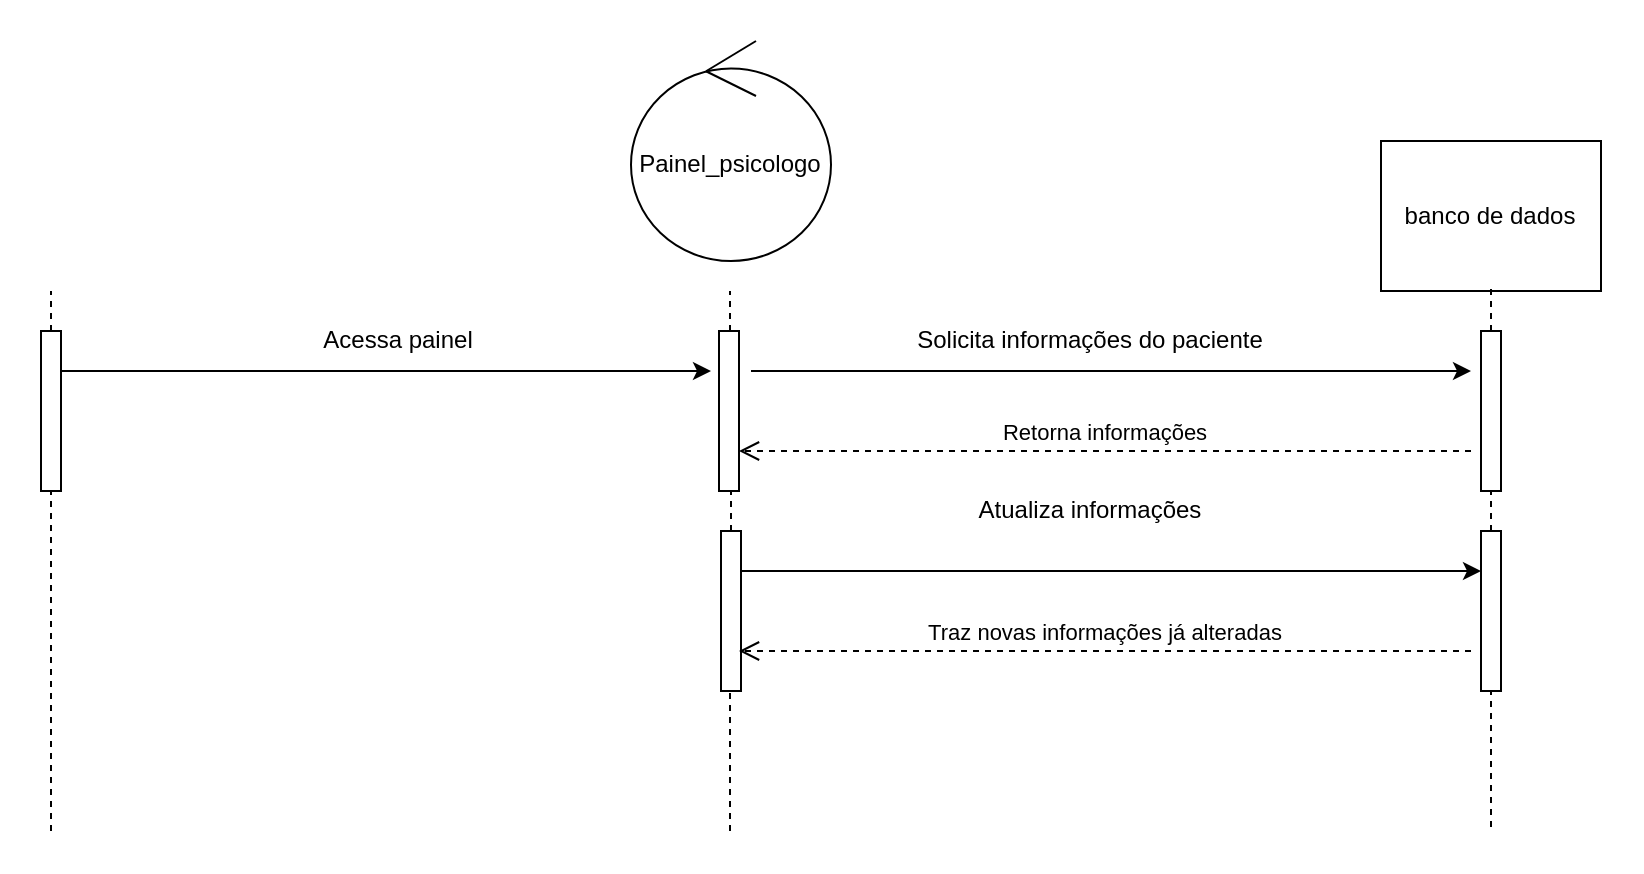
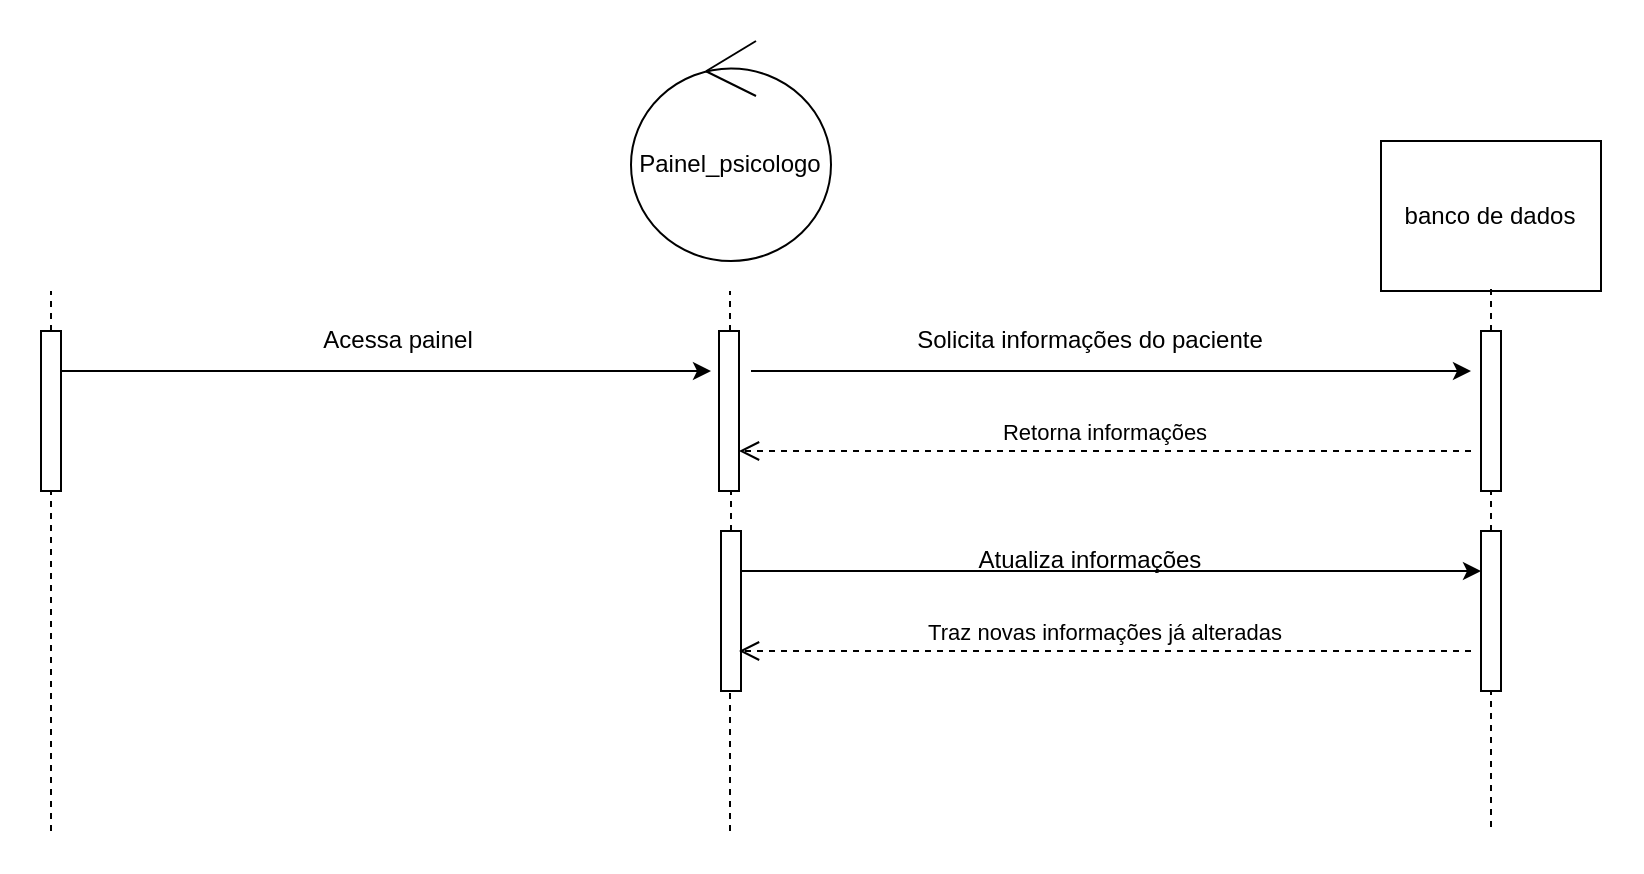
  <mxCell id="0" />
  <mxCell id="1" parent="0" />
  <mxCell id="2" value="" style="endArrow=none;dashed=1;html=1;rounded=0;" edge="1" parent="1" source="8"><mxGeometry width="50" height="50" relative="1" as="geometry"><mxPoint x="25" y="415" as="sourcePoint" /><mxPoint x="25" y="145" as="targetPoint" /></mxGeometry></mxCell>
  <mxCell id="3" value="Painel_psicologo" style="ellipse;shape=umlControl;whiteSpace=wrap;html=1;" vertex="1" parent="1"><mxGeometry x="315" y="20" width="100" height="110" as="geometry" /></mxCell>
  <mxCell id="4" value="banco de dados" style="html=1;whiteSpace=wrap;" vertex="1" parent="1"><mxGeometry x="690" y="70" width="110" height="75" as="geometry" /></mxCell>
  <mxCell id="5" value="" style="endArrow=none;dashed=1;html=1;rounded=0;" edge="1" parent="1" source="10"><mxGeometry width="50" height="50" relative="1" as="geometry"><mxPoint x="364.5" y="415" as="sourcePoint" /><mxPoint x="364.5" y="145" as="targetPoint" /></mxGeometry></mxCell>
  <mxCell id="6" value="" style="endArrow=none;dashed=1;html=1;rounded=0;" edge="1" parent="1" source="12"><mxGeometry width="50" height="50" relative="1" as="geometry"><mxPoint x="745" y="413" as="sourcePoint" /><mxPoint x="745" y="143" as="targetPoint" /></mxGeometry></mxCell>
  <mxCell id="7" value="" style="endArrow=none;dashed=1;html=1;rounded=0;" edge="1" parent="1" target="8"><mxGeometry width="50" height="50" relative="1" as="geometry"><mxPoint x="25" y="415" as="sourcePoint" /><mxPoint x="25" y="145" as="targetPoint" /></mxGeometry></mxCell>
  <mxCell id="8" value="" style="html=1;points=[[0,0,0,0,5],[0,1,0,0,-5],[1,0,0,0,5],[1,1,0,0,-5]];perimeter=orthogonalPerimeter;outlineConnect=0;targetShapes=umlLifeline;portConstraint=eastwest;newEdgeStyle={&quot;curved&quot;:0,&quot;rounded&quot;:0};" vertex="1" parent="1"><mxGeometry x="20" y="165" width="10" height="80" as="geometry" /></mxCell>
  <mxCell id="9" value="" style="endArrow=none;dashed=1;html=1;rounded=0;" edge="1" parent="1" source="19" target="10"><mxGeometry width="50" height="50" relative="1" as="geometry"><mxPoint x="364.5" y="415" as="sourcePoint" /><mxPoint x="364.5" y="145" as="targetPoint" /></mxGeometry></mxCell>
  <mxCell id="10" value="" style="html=1;points=[[0,0,0,0,5],[0,1,0,0,-5],[1,0,0,0,5],[1,1,0,0,-5]];perimeter=orthogonalPerimeter;outlineConnect=0;targetShapes=umlLifeline;portConstraint=eastwest;newEdgeStyle={&quot;curved&quot;:0,&quot;rounded&quot;:0};" vertex="1" parent="1"><mxGeometry x="359" y="165" width="10" height="80" as="geometry" /></mxCell>
  <mxCell id="11" value="" style="endArrow=none;dashed=1;html=1;rounded=0;" edge="1" parent="1" source="21" target="12"><mxGeometry width="50" height="50" relative="1" as="geometry"><mxPoint x="745" y="413" as="sourcePoint" /><mxPoint x="745" y="143" as="targetPoint" /></mxGeometry></mxCell>
  <mxCell id="12" value="" style="html=1;points=[[0,0,0,0,5],[0,1,0,0,-5],[1,0,0,0,5],[1,1,0,0,-5]];perimeter=orthogonalPerimeter;outlineConnect=0;targetShapes=umlLifeline;portConstraint=eastwest;newEdgeStyle={&quot;curved&quot;:0,&quot;rounded&quot;:0};" vertex="1" parent="1"><mxGeometry x="740" y="165" width="10" height="80" as="geometry" /></mxCell>
  <mxCell id="13" value="" style="endArrow=classic;html=1;rounded=0;" edge="1" parent="1" source="8"><mxGeometry width="50" height="50" relative="1" as="geometry"><mxPoint x="275" y="265" as="sourcePoint" /><mxPoint x="355" y="185" as="targetPoint" /></mxGeometry></mxCell>
  <mxCell id="14" value="" style="endArrow=classic;html=1;rounded=0;" edge="1" parent="1"><mxGeometry width="50" height="50" relative="1" as="geometry"><mxPoint x="375" y="185" as="sourcePoint" /><mxPoint x="735" y="185" as="targetPoint" /></mxGeometry></mxCell>
  <mxCell id="15" value="Acessa painel" style="text;html=1;align=center;verticalAlign=middle;whiteSpace=wrap;rounded=0;" vertex="1" parent="1"><mxGeometry x="118.5" y="155" width="160" height="30" as="geometry" /></mxCell>
  <mxCell id="16" value="Solicita informações do paciente" style="text;html=1;align=center;verticalAlign=middle;whiteSpace=wrap;rounded=0;" vertex="1" parent="1"><mxGeometry x="415" y="155" width="260" height="30" as="geometry" /></mxCell>
  <mxCell id="17" value="Retorna informações" style="html=1;verticalAlign=bottom;endArrow=open;dashed=1;endSize=8;curved=0;rounded=0;" edge="1" parent="1"><mxGeometry relative="1" as="geometry"><mxPoint x="369" y="225" as="targetPoint" /><mxPoint x="735" y="225" as="sourcePoint" /></mxGeometry></mxCell>
  <mxCell id="18" value="" style="endArrow=none;dashed=1;html=1;rounded=0;" edge="1" parent="1" target="19"><mxGeometry width="50" height="50" relative="1" as="geometry"><mxPoint x="364.5" y="415" as="sourcePoint" /><mxPoint x="365" y="245" as="targetPoint" /></mxGeometry></mxCell>
  <mxCell id="19" value="" style="html=1;points=[[0,0,0,0,5],[0,1,0,0,-5],[1,0,0,0,5],[1,1,0,0,-5]];perimeter=orthogonalPerimeter;outlineConnect=0;targetShapes=umlLifeline;portConstraint=eastwest;newEdgeStyle={&quot;curved&quot;:0,&quot;rounded&quot;:0};" vertex="1" parent="1"><mxGeometry x="360" y="265" width="10" height="80" as="geometry" /></mxCell>
  <mxCell id="20" value="" style="endArrow=none;dashed=1;html=1;rounded=0;" edge="1" parent="1" target="21"><mxGeometry width="50" height="50" relative="1" as="geometry"><mxPoint x="745" y="413" as="sourcePoint" /><mxPoint x="745" y="245" as="targetPoint" /></mxGeometry></mxCell>
  <mxCell id="21" value="" style="html=1;points=[[0,0,0,0,5],[0,1,0,0,-5],[1,0,0,0,5],[1,1,0,0,-5]];perimeter=orthogonalPerimeter;outlineConnect=0;targetShapes=umlLifeline;portConstraint=eastwest;newEdgeStyle={&quot;curved&quot;:0,&quot;rounded&quot;:0};" vertex="1" parent="1"><mxGeometry x="740" y="265" width="10" height="80" as="geometry" /></mxCell>
  <mxCell id="22" value="" style="endArrow=classic;html=1;rounded=0;" edge="1" parent="1" target="21"><mxGeometry width="50" height="50" relative="1" as="geometry"><mxPoint x="370" y="285" as="sourcePoint" /><mxPoint x="695" y="285" as="targetPoint" /></mxGeometry></mxCell>
- <mxCell id="23" value="Atualiza informações" style="text;html=1;align=center;verticalAlign=middle;whiteSpace=wrap;rounded=0;" vertex="1" parent="1"><mxGeometry x="450" y="240" width="190" height="30" as="geometry" /></mxCell>
+ <mxCell id="23" value="Atualiza informações" style="text;html=1;align=center;verticalAlign=middle;whiteSpace=wrap;rounded=0;" vertex="1" parent="1"><mxGeometry x="450" y="265" width="190" height="30" as="geometry" /></mxCell>
  <mxCell id="24" value="Traz novas informações já alteradas" style="html=1;verticalAlign=bottom;endArrow=open;dashed=1;endSize=8;curved=0;rounded=0;" edge="1" parent="1"><mxGeometry relative="1" as="geometry"><mxPoint x="369" y="325" as="targetPoint" /><mxPoint x="735" y="325" as="sourcePoint" /></mxGeometry></mxCell>
